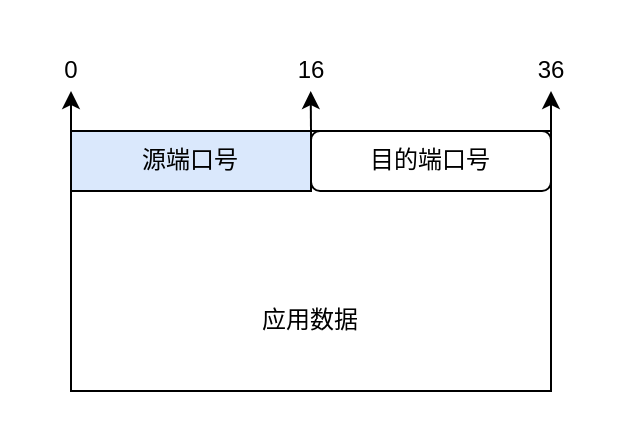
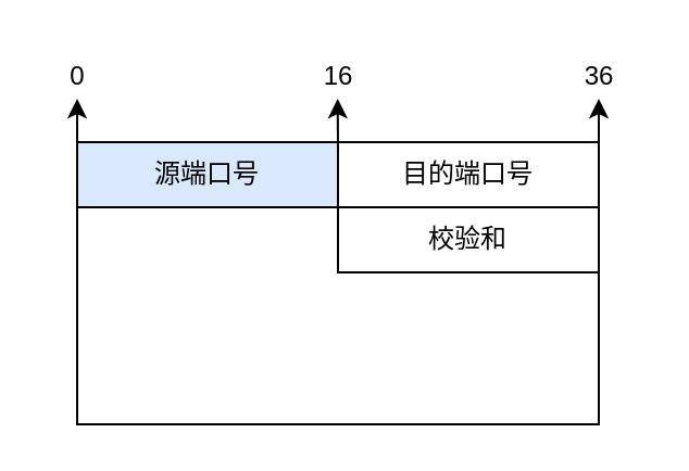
  <mxCell id="0" />
  <mxCell id="1" parent="0" />
  <mxCell id="2" value="" style="rounded=0;whiteSpace=wrap;html=1;" parent="1" vertex="1"><mxGeometry x="35" y="65" width="240" height="130" as="geometry" /></mxCell>
  <mxCell id="3" style="edgeStyle=orthogonalEdgeStyle;rounded=0;orthogonalLoop=1;jettySize=auto;html=1;exitX=0;exitY=0;exitDx=0;exitDy=0;" parent="1" source="5" edge="1"><mxGeometry relative="1" as="geometry"><mxPoint x="35" y="45" as="targetPoint" /></mxGeometry></mxCell>
  <mxCell id="4" style="edgeStyle=orthogonalEdgeStyle;rounded=0;orthogonalLoop=1;jettySize=auto;html=1;exitX=1;exitY=0;exitDx=0;exitDy=0;" parent="1" source="5" edge="1"><mxGeometry relative="1" as="geometry"><mxPoint x="154.857" y="45" as="targetPoint" /></mxGeometry></mxCell>
  <mxCell id="5" value="源端口号" style="rounded=0;whiteSpace=wrap;html=1;fillColor=#dae8fc;" parent="1" vertex="1"><mxGeometry x="35" y="65" width="120" height="30" as="geometry" /></mxCell>
  <mxCell id="6" style="edgeStyle=orthogonalEdgeStyle;rounded=0;orthogonalLoop=1;jettySize=auto;html=1;exitX=1;exitY=0;exitDx=0;exitDy=0;" parent="1" source="7" edge="1"><mxGeometry relative="1" as="geometry"><mxPoint x="275" y="45" as="targetPoint" /></mxGeometry></mxCell>
- <mxCell id="7" value="目的端口号" style="whiteSpace=wrap;html=1;rounded=1;" parent="1" vertex="1"><mxGeometry x="155" y="65" width="120" height="30" as="geometry" /></mxCell>
- <mxCell id="9" value="应用数据" style="text;html=1;strokeColor=none;fillColor=none;align=center;verticalAlign=middle;whiteSpace=wrap;rounded=0;" parent="1" vertex="1"><mxGeometry x="125" y="145" width="60" height="30" as="geometry" /></mxCell>
+ <mxCell id="7" value="目的端口号" style="rounded=0;whiteSpace=wrap;html=1;" parent="1" vertex="1"><mxGeometry x="155" y="65" width="120" height="30" as="geometry" /></mxCell>
+ <mxCell id="8" value="校验和" style="rounded=0;whiteSpace=wrap;html=1;" parent="1" vertex="1"><mxGeometry x="155" y="95" width="120" height="30" as="geometry" /></mxCell>
  <mxCell id="10" value="0" style="text;html=1;align=center;verticalAlign=middle;resizable=0;points=[];autosize=1;strokeColor=none;fillColor=none;" parent="1" vertex="1"><mxGeometry x="20" y="20" width="30" height="30" as="geometry" /></mxCell>
  <mxCell id="11" value="36" style="text;html=1;align=center;verticalAlign=middle;resizable=0;points=[];autosize=1;strokeColor=none;fillColor=none;" parent="1" vertex="1"><mxGeometry x="255" y="20" width="40" height="30" as="geometry" /></mxCell>
  <mxCell id="12" value="16" style="text;html=1;align=center;verticalAlign=middle;resizable=0;points=[];autosize=1;strokeColor=none;fillColor=none;" parent="1" vertex="1"><mxGeometry x="135" y="20" width="40" height="30" as="geometry" /></mxCell>
